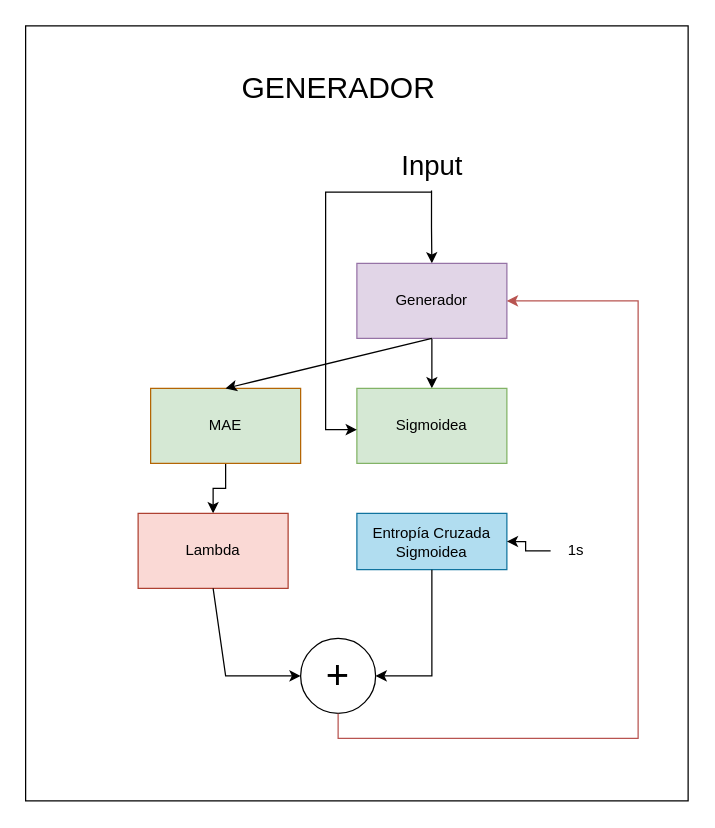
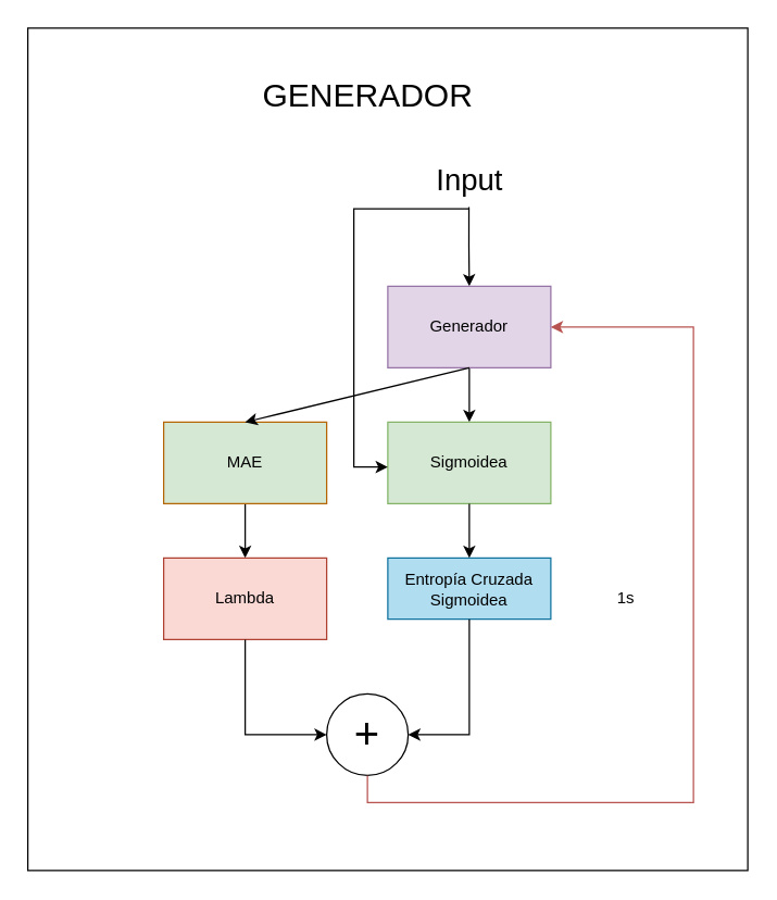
  <mxCell id="0" />
  <mxCell id="1" parent="0" />
  <mxCell id="2" value="" style="rounded=0;whiteSpace=wrap;html=1;" vertex="1" parent="1"><mxGeometry x="20" y="20" width="530" height="620" as="geometry" /></mxCell>
  <mxCell id="3" value="" style="edgeStyle=orthogonalEdgeStyle;rounded=0;orthogonalLoop=1;jettySize=auto;html=1;exitX=0.496;exitY=0.968;exitDx=0;exitDy=0;exitPerimeter=0;" edge="1" parent="1" source="4" target="8"><mxGeometry relative="1" as="geometry" /></mxCell>
  <mxCell id="4" value="&lt;font style=&quot;font-size: 22px;&quot;&gt;Input&lt;/font&gt;" style="text;html=1;align=center;verticalAlign=middle;resizable=0;points=[];autosize=1;strokeColor=none;fillColor=none;" vertex="1" parent="1"><mxGeometry x="310" y="113" width="70" height="40" as="geometry" /></mxCell>
  <mxCell id="5" value="" style="edgeStyle=orthogonalEdgeStyle;rounded=0;orthogonalLoop=1;jettySize=auto;html=1;" edge="1" parent="1" source="6" target="11"><mxGeometry relative="1" as="geometry" /></mxCell>
  <mxCell id="6" value="MAE" style="rounded=0;whiteSpace=wrap;html=1;fillColor=#d5e8d4;strokeColor=#b46504;" vertex="1" parent="1"><mxGeometry x="120" y="310" width="120" height="60" as="geometry" /></mxCell>
  <mxCell id="7" value="" style="edgeStyle=orthogonalEdgeStyle;rounded=0;orthogonalLoop=1;jettySize=auto;html=1;" edge="1" parent="1" source="8" target="9"><mxGeometry relative="1" as="geometry" /></mxCell>
  <mxCell id="8" value="Generador" style="whiteSpace=wrap;html=1;fillColor=#e1d5e7;strokeColor=#9673a6;" vertex="1" parent="1"><mxGeometry x="285" y="210" width="120" height="60" as="geometry" /></mxCell>
  <mxCell id="9" value="Sigmoidea" style="whiteSpace=wrap;html=1;fillColor=#d5e8d4;strokeColor=#82b366;" vertex="1" parent="1"><mxGeometry x="285" y="310" width="120" height="60" as="geometry" /></mxCell>
  <mxCell id="10" value="" style="endArrow=classic;html=1;rounded=0;exitX=0.5;exitY=1;exitDx=0;exitDy=0;entryX=0.5;entryY=0;entryDx=0;entryDy=0;" edge="1" parent="1" source="8" target="6"><mxGeometry width="50" height="50" relative="1" as="geometry"><mxPoint x="230" y="250" as="sourcePoint" /><mxPoint x="280" y="200" as="targetPoint" /></mxGeometry></mxCell>
- <mxCell id="11" value="Lambda" style="whiteSpace=wrap;html=1;rounded=0;fillColor=#fad9d5;strokeColor=#ae4132;" vertex="1" parent="1"><mxGeometry x="110" y="410" width="120" height="60" as="geometry" /></mxCell>
+ <mxCell id="11" value="Lambda" style="whiteSpace=wrap;html=1;rounded=0;fillColor=#fad9d5;strokeColor=#ae4132;" vertex="1" parent="1"><mxGeometry x="120" y="410" width="120" height="60" as="geometry" /></mxCell>
  <mxCell id="12" value="&lt;font style=&quot;font-size: 32px;&quot;&gt;+&lt;/font&gt;" style="ellipse;whiteSpace=wrap;html=1;aspect=fixed;" vertex="1" parent="1"><mxGeometry x="240" y="510" width="60" height="60" as="geometry" /></mxCell>
  <mxCell id="13" value="" style="endArrow=classic;html=1;rounded=0;exitX=0.5;exitY=1;exitDx=0;exitDy=0;entryX=0;entryY=0.5;entryDx=0;entryDy=0;" edge="1" parent="1" source="11" target="12"><mxGeometry width="50" height="50" relative="1" as="geometry"><mxPoint x="150" y="550" as="sourcePoint" /><mxPoint x="180" y="540" as="targetPoint" /><Array as="points"><mxPoint x="180" y="540" /></Array></mxGeometry></mxCell>
  <mxCell id="14" value="Entropía Cruzada Sigmoidea" style="whiteSpace=wrap;html=1;rounded=0;fillColor=#b1ddf0;strokeColor=#10739e;" vertex="1" parent="1"><mxGeometry x="285" y="410" width="120" height="45" as="geometry" /></mxCell>
  <mxCell id="15" value="&lt;font style=&quot;font-size: 24px;&quot;&gt;GENERADOR&lt;/font&gt;" style="text;html=1;align=center;verticalAlign=middle;resizable=0;points=[];autosize=1;strokeColor=none;fillColor=none;" vertex="1" parent="1"><mxGeometry x="180" y="50" width="180" height="40" as="geometry" /></mxCell>
  <mxCell id="16" value="" style="endArrow=classic;html=1;rounded=0;exitX=0.5;exitY=1;exitDx=0;exitDy=0;entryX=1;entryY=0.5;entryDx=0;entryDy=0;fillColor=#f8cecc;strokeColor=#b85450;" edge="1" parent="1" source="12" target="8"><mxGeometry width="50" height="50" relative="1" as="geometry"><mxPoint x="290" y="630" as="sourcePoint" /><mxPoint x="470" y="250" as="targetPoint" /><Array as="points"><mxPoint x="270" y="590" /><mxPoint x="510" y="590" /><mxPoint x="510" y="240" /></Array></mxGeometry></mxCell>
+ <mxCell id="17" value="" style="endArrow=classic;html=1;rounded=0;exitX=0.5;exitY=1;exitDx=0;exitDy=0;entryX=0.5;entryY=0;entryDx=0;entryDy=0;" edge="1" parent="1" source="9" target="14"><mxGeometry width="50" height="50" relative="1" as="geometry"><mxPoint x="400" y="430" as="sourcePoint" /><mxPoint x="450" y="380" as="targetPoint" /></mxGeometry></mxCell>
  <mxCell id="18" value="" style="endArrow=classic;html=1;rounded=0;exitX=0.5;exitY=1;exitDx=0;exitDy=0;entryX=1;entryY=0.5;entryDx=0;entryDy=0;" edge="1" parent="1" source="14" target="12"><mxGeometry width="50" height="50" relative="1" as="geometry"><mxPoint x="360" y="550" as="sourcePoint" /><mxPoint x="340" y="540" as="targetPoint" /><Array as="points"><mxPoint x="345" y="540" /></Array></mxGeometry></mxCell>
  <mxCell id="19" value="" style="endArrow=classic;html=1;rounded=0;exitX=0.502;exitY=0.925;exitDx=0;exitDy=0;exitPerimeter=0;entryX=0;entryY=0.5;entryDx=0;entryDy=0;" edge="1" parent="1"><mxGeometry width="50" height="50" relative="1" as="geometry"><mxPoint x="345.14" y="153" as="sourcePoint" /><mxPoint x="285" y="343" as="targetPoint" /><Array as="points"><mxPoint x="260" y="153" /><mxPoint x="260" y="343" /></Array></mxGeometry></mxCell>
- <mxCell id="20" value="" style="edgeStyle=orthogonalEdgeStyle;rounded=0;orthogonalLoop=1;jettySize=auto;html=1;" edge="1" parent="1" source="21" target="14"><mxGeometry relative="1" as="geometry" /></mxCell>
  <mxCell id="21" value="1s" style="text;html=1;align=center;verticalAlign=middle;resizable=0;points=[];autosize=1;strokeColor=none;fillColor=none;" vertex="1" parent="1"><mxGeometry x="440" y="425" width="40" height="30" as="geometry" /></mxCell>
